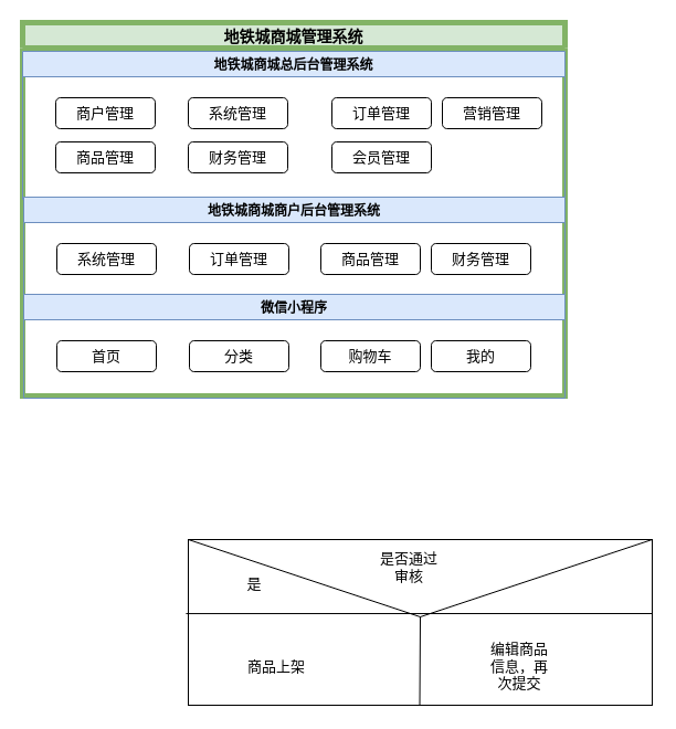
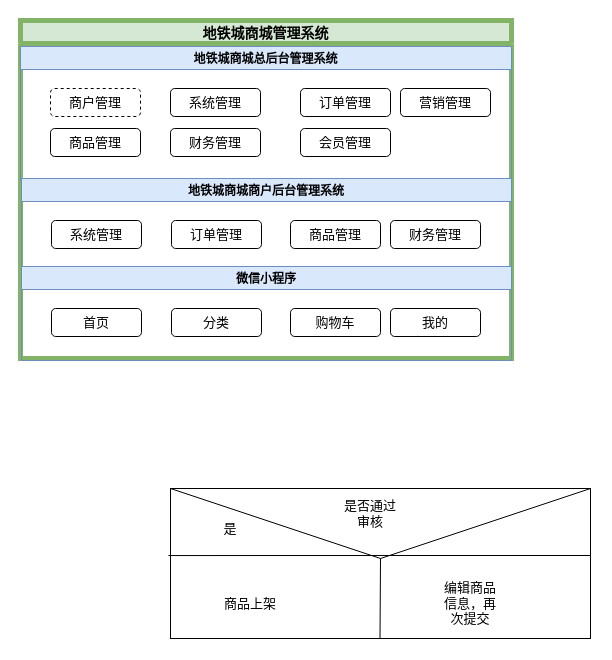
  <mxCell id="0" />
  <mxCell id="1" parent="0" />
  <mxCell id="2" value="地铁城商城管理系统" style="swimlane;fillColor=#d5e8d4;strokeColor=#82b366;gradientColor=none;swimlaneFillColor=none;strokeWidth=5;fontSize=14;" parent="1" vertex="1"><mxGeometry x="20" y="20" width="491" height="338" as="geometry" /></mxCell>
  <mxCell id="3" value="地铁城商城总后台管理系统" style="swimlane;fillColor=#dae8fc;strokeColor=#6c8ebf;" parent="2" vertex="1"><mxGeometry y="26" width="491" height="134" as="geometry" /></mxCell>
- <mxCell id="4" value="商户管理" style="rounded=1;whiteSpace=wrap;html=1;fontSize=13;strokeWidth=1;gradientColor=none;" parent="3" vertex="1"><mxGeometry x="30" y="42" width="90" height="28" as="geometry" /></mxCell>
+ <mxCell id="4" value="商户管理" style="rounded=1;whiteSpace=wrap;html=1;fontSize=13;strokeWidth=1;gradientColor=none;dashed=1;" parent="3" vertex="1"><mxGeometry x="30" y="42" width="90" height="28" as="geometry" /></mxCell>
  <mxCell id="5" value="系统管理" style="rounded=1;whiteSpace=wrap;html=1;fontSize=13;strokeWidth=1;gradientColor=none;" parent="3" vertex="1"><mxGeometry x="150" y="42" width="90" height="28" as="geometry" /></mxCell>
  <mxCell id="6" value="订单管理" style="rounded=1;whiteSpace=wrap;html=1;fontSize=13;strokeWidth=1;gradientColor=none;" parent="3" vertex="1"><mxGeometry x="280" y="42" width="90" height="28" as="geometry" /></mxCell>
  <mxCell id="7" value="商品管理" style="rounded=1;whiteSpace=wrap;html=1;fontSize=13;strokeWidth=1;gradientColor=none;" parent="3" vertex="1"><mxGeometry x="30" y="82" width="90" height="28" as="geometry" /></mxCell>
  <mxCell id="8" value="财务管理" style="rounded=1;whiteSpace=wrap;html=1;fontSize=13;strokeWidth=1;gradientColor=none;" parent="3" vertex="1"><mxGeometry x="150" y="82" width="90" height="28" as="geometry" /></mxCell>
  <mxCell id="9" value="会员管理" style="rounded=1;whiteSpace=wrap;html=1;fontSize=13;strokeWidth=1;gradientColor=none;" parent="3" vertex="1"><mxGeometry x="280" y="82" width="90" height="28" as="geometry" /></mxCell>
  <mxCell id="10" value="地铁城商城商户后台管理系统" style="swimlane;fillColor=#dae8fc;strokeColor=#6c8ebf;" parent="3" vertex="1"><mxGeometry x="1" y="132" width="490" height="88" as="geometry" /></mxCell>
  <mxCell id="11" value="系统管理" style="rounded=1;whiteSpace=wrap;html=1;fontSize=13;strokeWidth=1;gradientColor=none;" parent="10" vertex="1"><mxGeometry x="30" y="42" width="90" height="28" as="geometry" /></mxCell>
  <mxCell id="12" value="订单管理" style="rounded=1;whiteSpace=wrap;html=1;fontSize=13;strokeWidth=1;gradientColor=none;" parent="10" vertex="1"><mxGeometry x="150" y="42" width="90" height="28" as="geometry" /></mxCell>
  <mxCell id="13" value="商品管理" style="rounded=1;whiteSpace=wrap;html=1;fontSize=13;strokeWidth=1;gradientColor=none;" parent="10" vertex="1"><mxGeometry x="269" y="42" width="90" height="28" as="geometry" /></mxCell>
  <mxCell id="14" value="财务管理" style="rounded=1;whiteSpace=wrap;html=1;fontSize=13;strokeWidth=1;gradientColor=none;" parent="10" vertex="1"><mxGeometry x="369" y="42" width="90" height="28" as="geometry" /></mxCell>
  <mxCell id="15" value="营销管理" style="rounded=1;whiteSpace=wrap;html=1;fontSize=13;strokeWidth=1;gradientColor=none;" parent="3" vertex="1"><mxGeometry x="380" y="42" width="90" height="28" as="geometry" /></mxCell>
  <mxCell id="16" value="微信小程序" style="swimlane;fillColor=#dae8fc;strokeColor=#6c8ebf;" parent="2" vertex="1"><mxGeometry x="1" y="246" width="490" height="94" as="geometry" /></mxCell>
  <mxCell id="17" value="首页" style="rounded=1;whiteSpace=wrap;html=1;fontSize=13;strokeWidth=1;gradientColor=none;" parent="16" vertex="1"><mxGeometry x="30" y="42" width="90" height="28" as="geometry" /></mxCell>
  <mxCell id="18" value="分类" style="rounded=1;whiteSpace=wrap;html=1;fontSize=13;strokeWidth=1;gradientColor=none;" parent="16" vertex="1"><mxGeometry x="150" y="42" width="90" height="28" as="geometry" /></mxCell>
  <mxCell id="19" value="购物车" style="rounded=1;whiteSpace=wrap;html=1;fontSize=13;strokeWidth=1;gradientColor=none;" parent="16" vertex="1"><mxGeometry x="269" y="42" width="90" height="28" as="geometry" /></mxCell>
  <mxCell id="20" value="我的" style="rounded=1;whiteSpace=wrap;html=1;fontSize=13;strokeWidth=1;gradientColor=none;" parent="16" vertex="1"><mxGeometry x="369" y="42" width="90" height="28" as="geometry" /></mxCell>
  <mxCell id="21" value="" style="rounded=0;whiteSpace=wrap;html=1;fontSize=13;strokeWidth=1;gradientColor=none;" parent="1" vertex="1"><mxGeometry x="170" y="488" width="420" height="150" as="geometry" /></mxCell>
  <mxCell id="22" value="" style="endArrow=none;html=1;rounded=0;fontSize=13;" parent="1" edge="1"><mxGeometry width="50" height="50" relative="1" as="geometry"><mxPoint x="380" y="558" as="sourcePoint" /><mxPoint x="170" y="488" as="targetPoint" /></mxGeometry></mxCell>
  <mxCell id="23" value="" style="endArrow=none;html=1;rounded=0;fontSize=13;exitX=1;exitY=0;exitDx=0;exitDy=0;" parent="1" source="21" edge="1"><mxGeometry width="50" height="50" relative="1" as="geometry"><mxPoint x="590" y="607.97" as="sourcePoint" /><mxPoint x="380" y="558" as="targetPoint" /></mxGeometry></mxCell>
  <mxCell id="24" value="" style="endArrow=none;html=1;rounded=0;fontSize=13;exitX=-0.005;exitY=0.447;exitDx=0;exitDy=0;exitPerimeter=0;" parent="1" source="21" edge="1"><mxGeometry width="50" height="50" relative="1" as="geometry"><mxPoint x="300" y="548" as="sourcePoint" /><mxPoint x="590" y="555" as="targetPoint" /></mxGeometry></mxCell>
  <mxCell id="25" value="是否通过审核" style="text;html=1;strokeColor=none;fillColor=none;align=center;verticalAlign=middle;whiteSpace=wrap;rounded=0;fontSize=13;" parent="1" vertex="1"><mxGeometry x="340" y="498" width="60" height="30" as="geometry" /></mxCell>
  <mxCell id="26" value="是" style="text;html=1;strokeColor=none;fillColor=none;align=center;verticalAlign=middle;whiteSpace=wrap;rounded=0;fontSize=13;" parent="1" vertex="1"><mxGeometry x="200" y="513" width="60" height="30" as="geometry" /></mxCell>
  <mxCell id="27" value="" style="endArrow=none;html=1;rounded=0;fontSize=13;" parent="1" edge="1"><mxGeometry width="50" height="50" relative="1" as="geometry"><mxPoint x="379.5" y="638" as="sourcePoint" /><mxPoint x="380" y="558" as="targetPoint" /></mxGeometry></mxCell>
  <mxCell id="28" value="商品上架" style="text;html=1;strokeColor=none;fillColor=none;align=center;verticalAlign=middle;whiteSpace=wrap;rounded=0;fontSize=13;" parent="1" vertex="1"><mxGeometry x="220" y="588" width="60" height="30" as="geometry" /></mxCell>
  <mxCell id="29" value="编辑商品信息，再次提交" style="text;html=1;strokeColor=none;fillColor=none;align=center;verticalAlign=middle;whiteSpace=wrap;rounded=0;fontSize=13;" parent="1" vertex="1"><mxGeometry x="440" y="588" width="60" height="30" as="geometry" /></mxCell>
